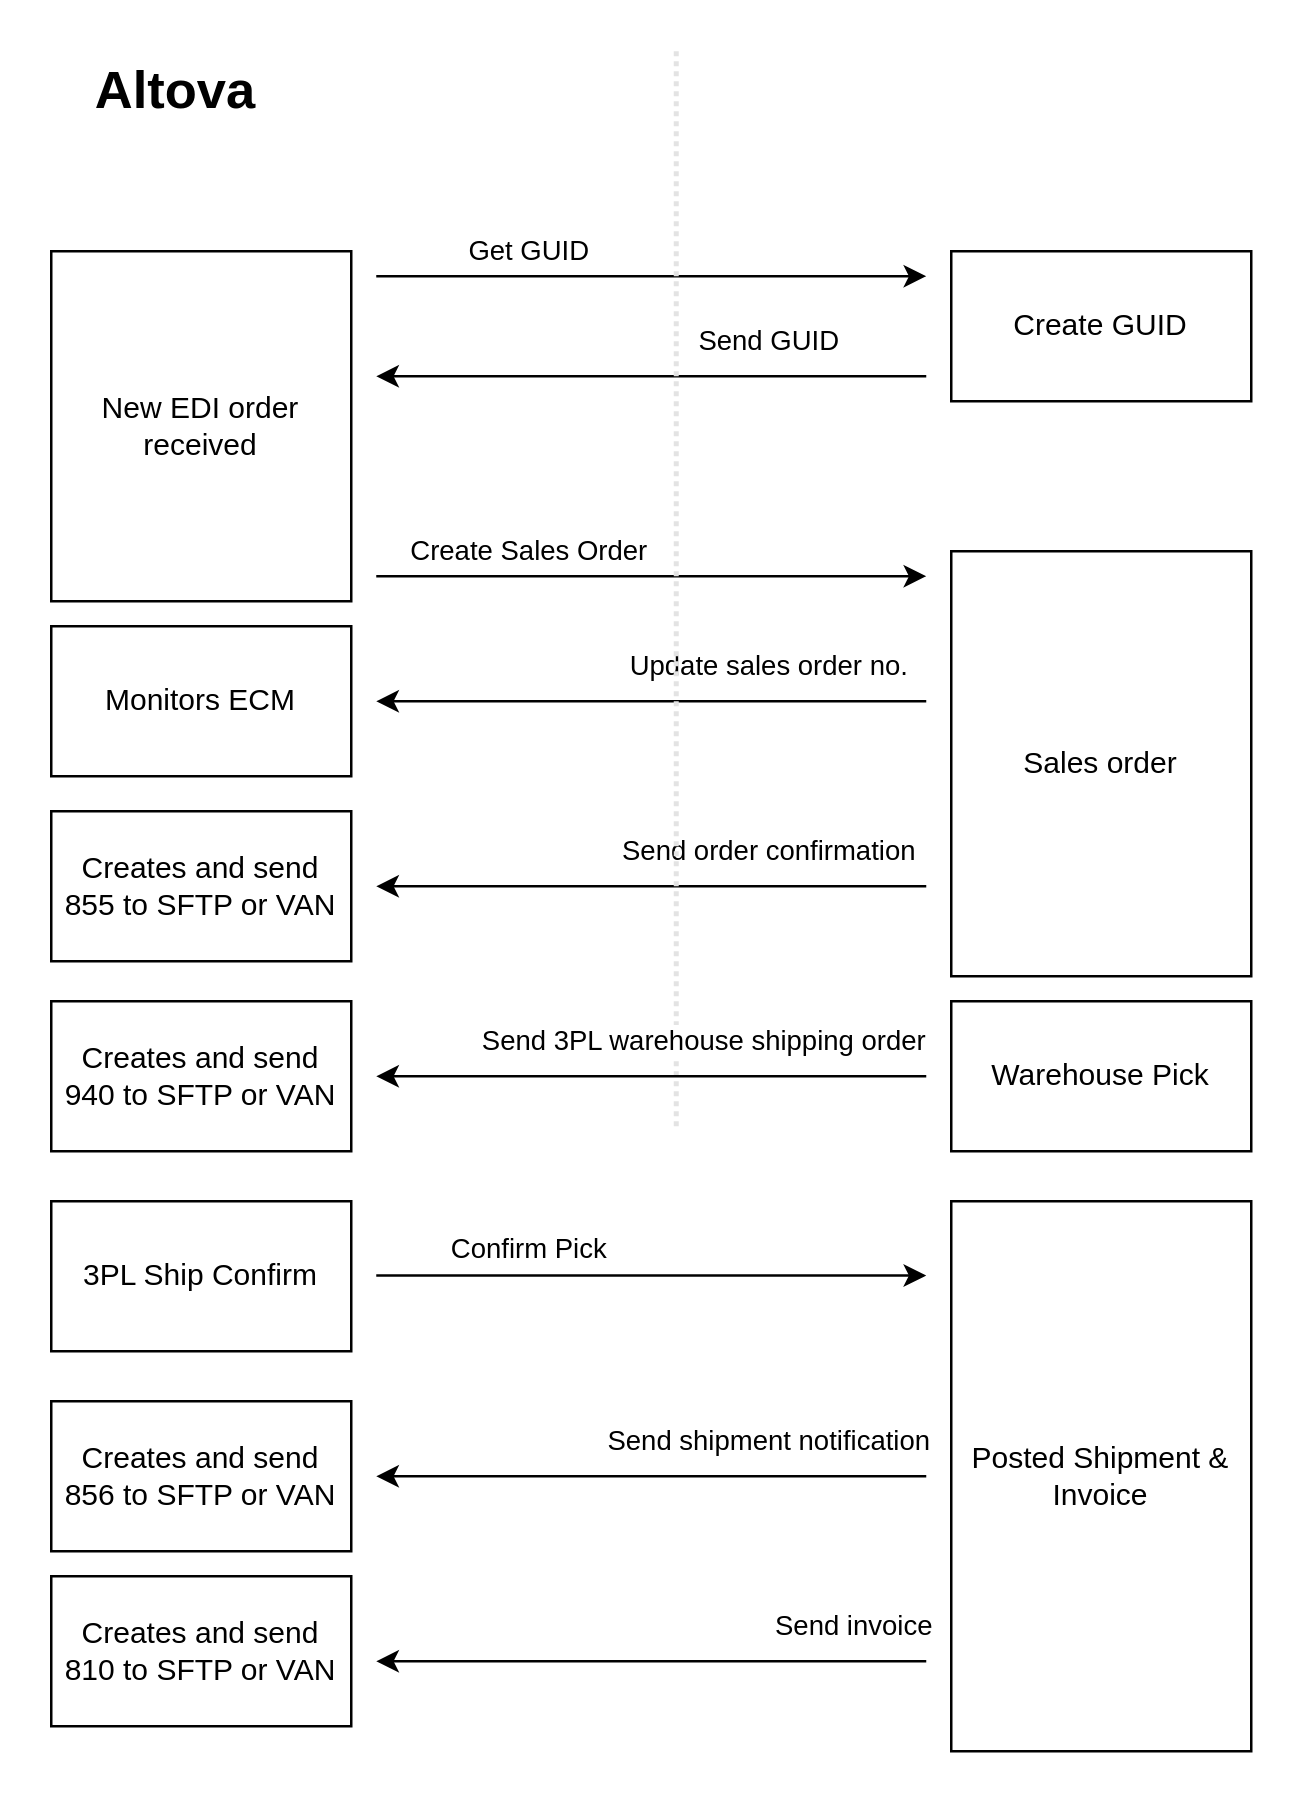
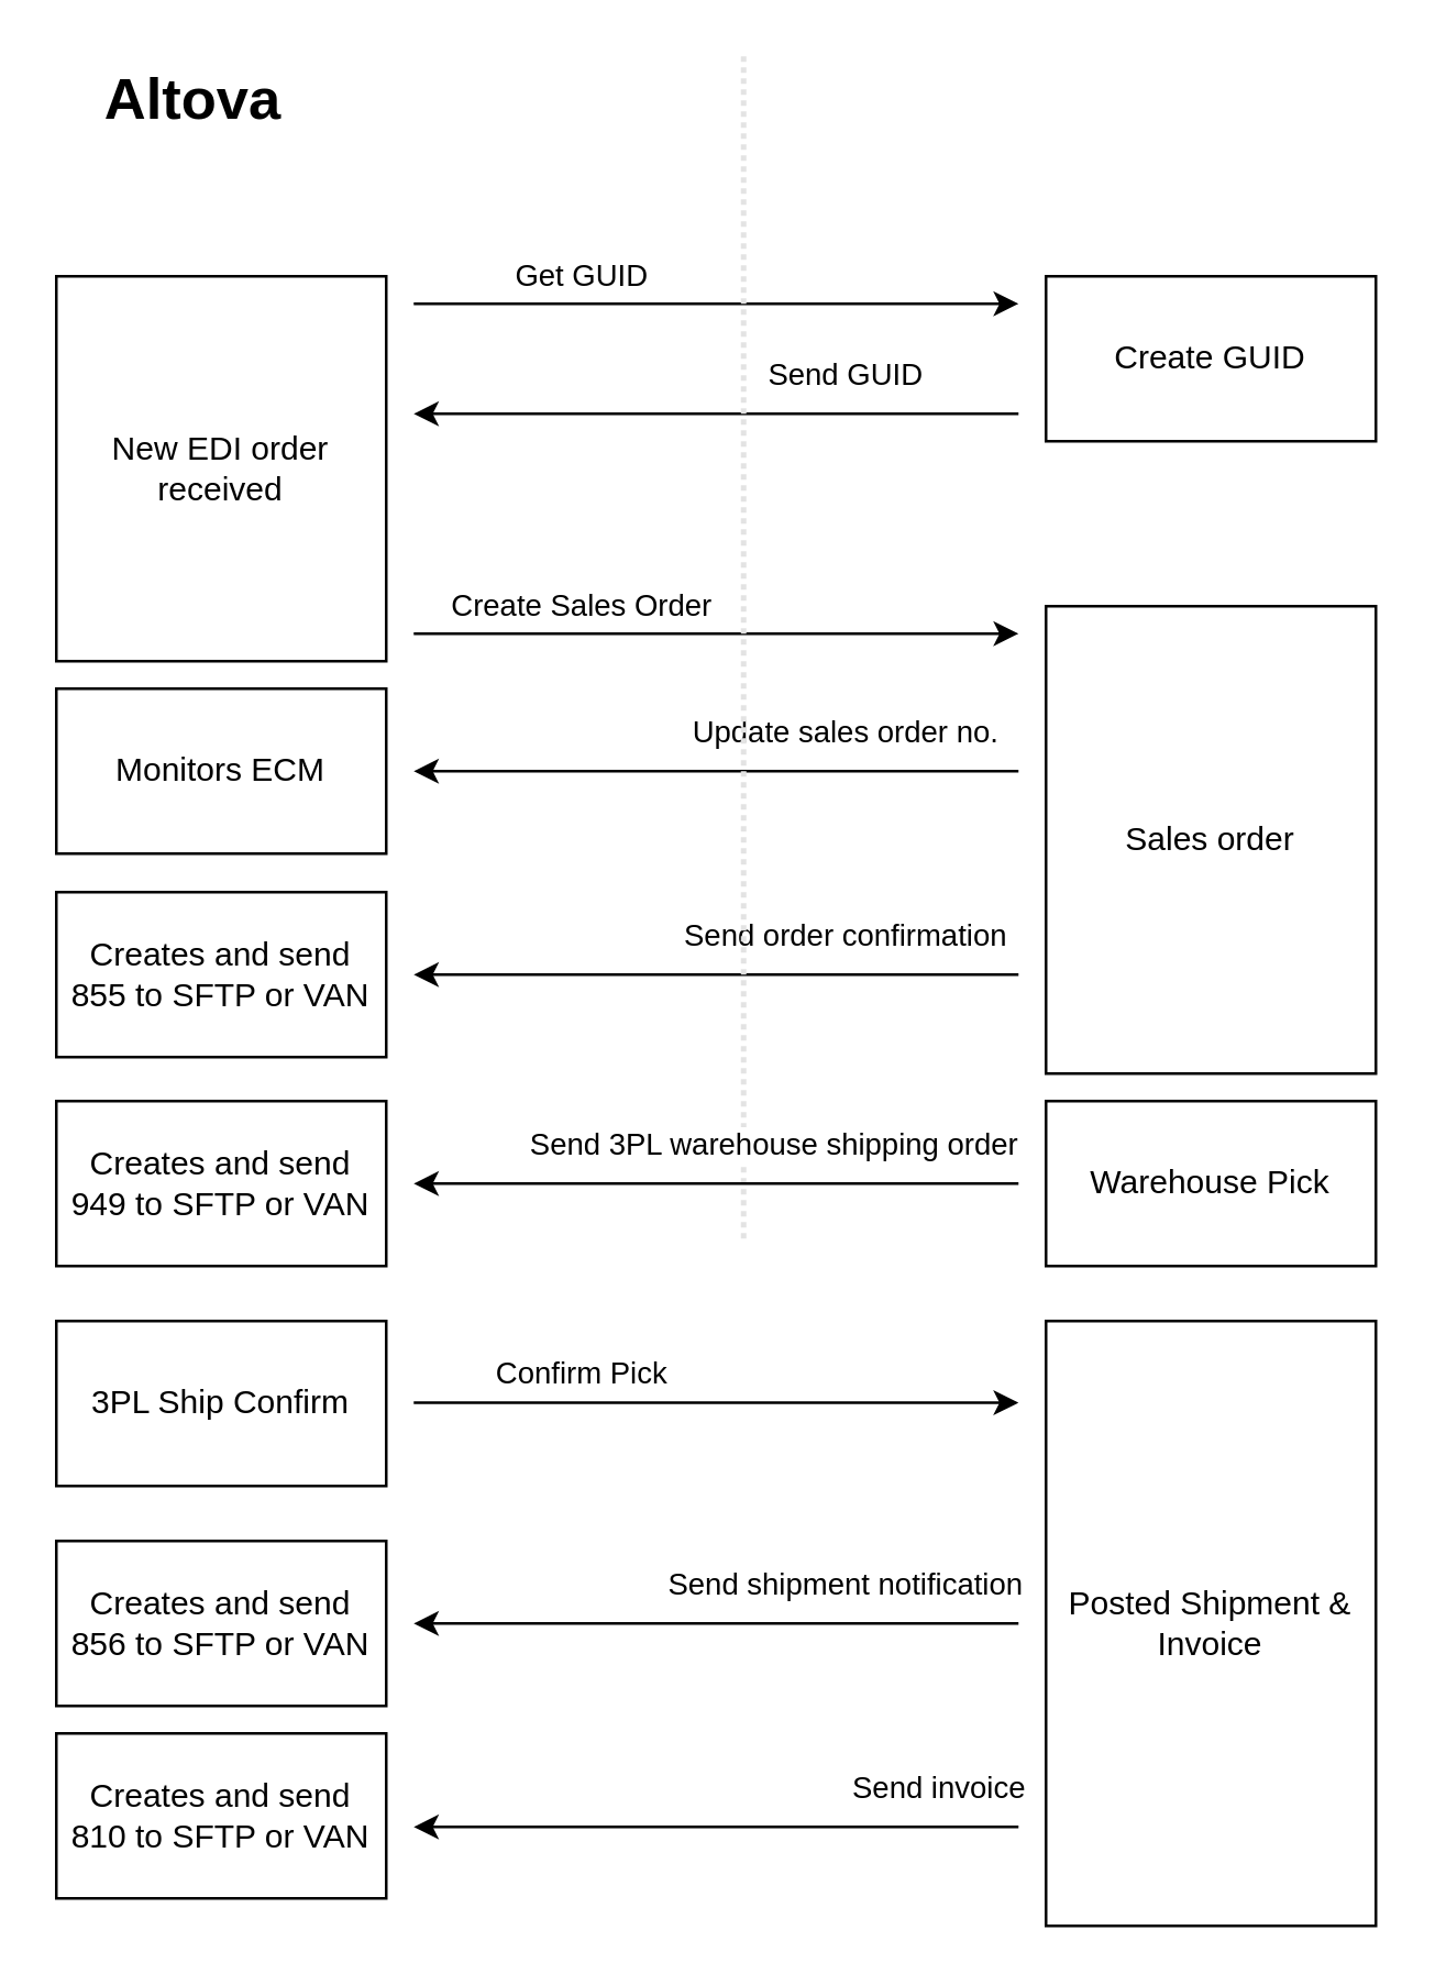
  <mxCell id="0" />
  <mxCell id="1" parent="0" />
  <mxCell id="2" value="" style="endArrow=classic;html=1;rounded=0;" edge="1" parent="1"><mxGeometry width="50" height="50" relative="1" as="geometry"><mxPoint x="150" y="110" as="sourcePoint" /><mxPoint x="370" y="110" as="targetPoint" /></mxGeometry></mxCell>
  <mxCell id="3" value="Get GUID" style="edgeLabel;html=1;align=center;verticalAlign=middle;resizable=0;points=[];" vertex="1" connectable="0" parent="2"><mxGeometry x="-0.238" y="-2" relative="1" as="geometry"><mxPoint x="-24" y="-13" as="offset" /></mxGeometry></mxCell>
  <mxCell id="4" value="" style="endArrow=classic;html=1;rounded=0;" edge="1" parent="1"><mxGeometry width="50" height="50" relative="1" as="geometry"><mxPoint x="370" y="150" as="sourcePoint" /><mxPoint x="150" y="150" as="targetPoint" /></mxGeometry></mxCell>
  <mxCell id="5" value="Send GUID" style="edgeLabel;html=1;align=center;verticalAlign=middle;resizable=0;points=[];" vertex="1" connectable="0" parent="4"><mxGeometry x="-0.238" y="-2" relative="1" as="geometry"><mxPoint x="20" y="-13" as="offset" /></mxGeometry></mxCell>
  <mxCell id="6" value="" style="endArrow=classic;html=1;rounded=0;" edge="1" parent="1"><mxGeometry width="50" height="50" relative="1" as="geometry"><mxPoint x="150" y="230" as="sourcePoint" /><mxPoint x="370" y="230" as="targetPoint" /></mxGeometry></mxCell>
  <mxCell id="7" value="Create Sales Order" style="edgeLabel;html=1;align=center;verticalAlign=middle;resizable=0;points=[];" vertex="1" connectable="0" parent="6"><mxGeometry x="-0.238" y="-2" relative="1" as="geometry"><mxPoint x="-24" y="-13" as="offset" /></mxGeometry></mxCell>
  <mxCell id="8" value="" style="endArrow=classic;html=1;rounded=0;" edge="1" parent="1"><mxGeometry width="50" height="50" relative="1" as="geometry"><mxPoint x="370" y="280" as="sourcePoint" /><mxPoint x="150" y="280" as="targetPoint" /></mxGeometry></mxCell>
  <mxCell id="9" value="Update sales order no." style="edgeLabel;html=1;align=center;verticalAlign=middle;resizable=0;points=[];" vertex="1" connectable="0" parent="8"><mxGeometry x="-0.238" y="-2" relative="1" as="geometry"><mxPoint x="20" y="-13" as="offset" /></mxGeometry></mxCell>
  <mxCell id="10" value="" style="endArrow=classic;html=1;rounded=0;" edge="1" parent="1"><mxGeometry width="50" height="50" relative="1" as="geometry"><mxPoint x="370" y="354" as="sourcePoint" /><mxPoint x="150" y="354" as="targetPoint" /></mxGeometry></mxCell>
  <mxCell id="11" value="Send order confirmation" style="edgeLabel;html=1;align=center;verticalAlign=middle;resizable=0;points=[];" vertex="1" connectable="0" parent="10"><mxGeometry x="-0.238" y="-2" relative="1" as="geometry"><mxPoint x="20" y="-13" as="offset" /></mxGeometry></mxCell>
  <mxCell id="12" value="Create GUID" style="rounded=0;whiteSpace=wrap;html=1;" vertex="1" parent="1"><mxGeometry x="380" y="100" width="120" height="60" as="geometry" /></mxCell>
  <mxCell id="13" value="Sales order" style="rounded=0;whiteSpace=wrap;html=1;" vertex="1" parent="1"><mxGeometry x="380" y="220" width="120" height="170" as="geometry" /></mxCell>
  <mxCell id="14" value="" style="endArrow=none;html=1;strokeWidth=2;rounded=0;fillColor=#f5f5f5;strokeColor=#e3e3e3;dashed=1;dashPattern=1 1;" edge="1" parent="1"><mxGeometry width="50" height="50" relative="1" as="geometry"><mxPoint x="270" y="450" as="sourcePoint" /><mxPoint x="270" y="20" as="targetPoint" /></mxGeometry></mxCell>
  <mxCell id="15" value="New EDI order received" style="rounded=0;whiteSpace=wrap;html=1;" vertex="1" parent="1"><mxGeometry x="20" y="100" width="120" height="140" as="geometry" /></mxCell>
  <mxCell id="16" value="Creates and send 855 to SFTP or VAN" style="rounded=0;whiteSpace=wrap;html=1;" vertex="1" parent="1"><mxGeometry x="20" y="324" width="120" height="60" as="geometry" /></mxCell>
  <mxCell id="17" value="Altova" style="text;html=1;strokeColor=none;fillColor=none;align=center;verticalAlign=middle;whiteSpace=wrap;rounded=0;fontSize=21;fontStyle=1" vertex="1" parent="1"><mxGeometry x="40" y="20" width="60" height="30" as="geometry" /></mxCell>
  <mxCell id="18" value="Monitors ECM" style="rounded=0;whiteSpace=wrap;html=1;" vertex="1" parent="1"><mxGeometry x="20" y="250" width="120" height="60" as="geometry" /></mxCell>
  <mxCell id="19" value="" style="endArrow=classic;html=1;rounded=0;" edge="1" parent="1"><mxGeometry width="50" height="50" relative="1" as="geometry"><mxPoint x="370" y="430" as="sourcePoint" /><mxPoint x="150" y="430" as="targetPoint" /></mxGeometry></mxCell>
  <mxCell id="20" value="Send 3PL warehouse shipping order" style="edgeLabel;html=1;align=center;verticalAlign=middle;resizable=0;points=[];" vertex="1" connectable="0" parent="19"><mxGeometry x="-0.238" y="-2" relative="1" as="geometry"><mxPoint x="-6" y="-13" as="offset" /></mxGeometry></mxCell>
- <mxCell id="21" value="Creates and send 940 to SFTP or VAN" style="rounded=0;whiteSpace=wrap;html=1;" vertex="1" parent="1"><mxGeometry x="20" y="400" width="120" height="60" as="geometry" /></mxCell>
+ <mxCell id="21" value="Creates and send 949 to SFTP or VAN" style="rounded=0;whiteSpace=wrap;html=1;" vertex="1" parent="1"><mxGeometry x="20" y="400" width="120" height="60" as="geometry" /></mxCell>
  <mxCell id="22" value="Warehouse Pick" style="rounded=0;whiteSpace=wrap;html=1;" vertex="1" parent="1"><mxGeometry x="380" y="400" width="120" height="60" as="geometry" /></mxCell>
  <mxCell id="23" value="3PL Ship Confirm" style="rounded=0;whiteSpace=wrap;html=1;" vertex="1" parent="1"><mxGeometry x="20" y="480" width="120" height="60" as="geometry" /></mxCell>
  <mxCell id="24" value="Posted Shipment &amp;amp; Invoice" style="rounded=0;whiteSpace=wrap;html=1;" vertex="1" parent="1"><mxGeometry x="380" y="480" width="120" height="220" as="geometry" /></mxCell>
  <mxCell id="25" value="" style="endArrow=classic;html=1;rounded=0;" edge="1" parent="1"><mxGeometry width="50" height="50" relative="1" as="geometry"><mxPoint x="150" y="509.71" as="sourcePoint" /><mxPoint x="370" y="509.71" as="targetPoint" /></mxGeometry></mxCell>
  <mxCell id="26" value="Confirm Pick" style="edgeLabel;html=1;align=center;verticalAlign=middle;resizable=0;points=[];" vertex="1" connectable="0" parent="25"><mxGeometry x="-0.238" y="-2" relative="1" as="geometry"><mxPoint x="-24" y="-13" as="offset" /></mxGeometry></mxCell>
  <mxCell id="27" value="" style="endArrow=classic;html=1;rounded=0;" edge="1" parent="1"><mxGeometry width="50" height="50" relative="1" as="geometry"><mxPoint x="370" y="590" as="sourcePoint" /><mxPoint x="150" y="590" as="targetPoint" /></mxGeometry></mxCell>
  <mxCell id="28" value="Send shipment notification" style="edgeLabel;html=1;align=center;verticalAlign=middle;resizable=0;points=[];" vertex="1" connectable="0" parent="27"><mxGeometry x="-0.238" y="-2" relative="1" as="geometry"><mxPoint x="20" y="-13" as="offset" /></mxGeometry></mxCell>
  <mxCell id="29" value="" style="endArrow=classic;html=1;rounded=0;" edge="1" parent="1"><mxGeometry width="50" height="50" relative="1" as="geometry"><mxPoint x="370" y="664" as="sourcePoint" /><mxPoint x="150" y="664" as="targetPoint" /></mxGeometry></mxCell>
  <mxCell id="30" value="Send invoice" style="edgeLabel;html=1;align=center;verticalAlign=middle;resizable=0;points=[];" vertex="1" connectable="0" parent="29"><mxGeometry x="-0.238" y="-2" relative="1" as="geometry"><mxPoint x="54" y="-13" as="offset" /></mxGeometry></mxCell>
  <mxCell id="31" value="Creates and send 856 to SFTP or VAN" style="rounded=0;whiteSpace=wrap;html=1;" vertex="1" parent="1"><mxGeometry x="20" y="560" width="120" height="60" as="geometry" /></mxCell>
  <mxCell id="32" value="Creates and send 810 to SFTP or VAN" style="rounded=0;whiteSpace=wrap;html=1;" vertex="1" parent="1"><mxGeometry x="20" y="630" width="120" height="60" as="geometry" /></mxCell>
